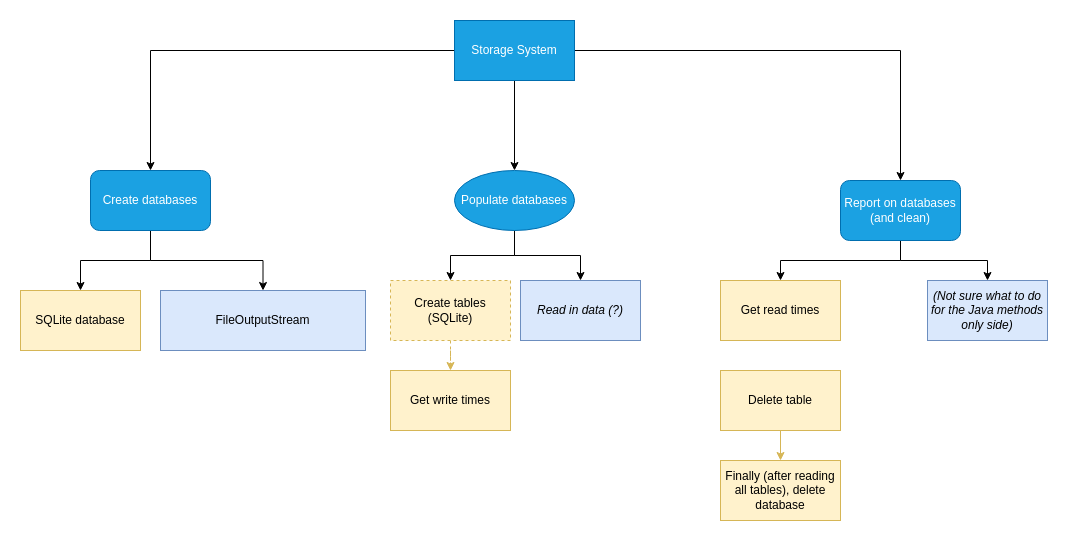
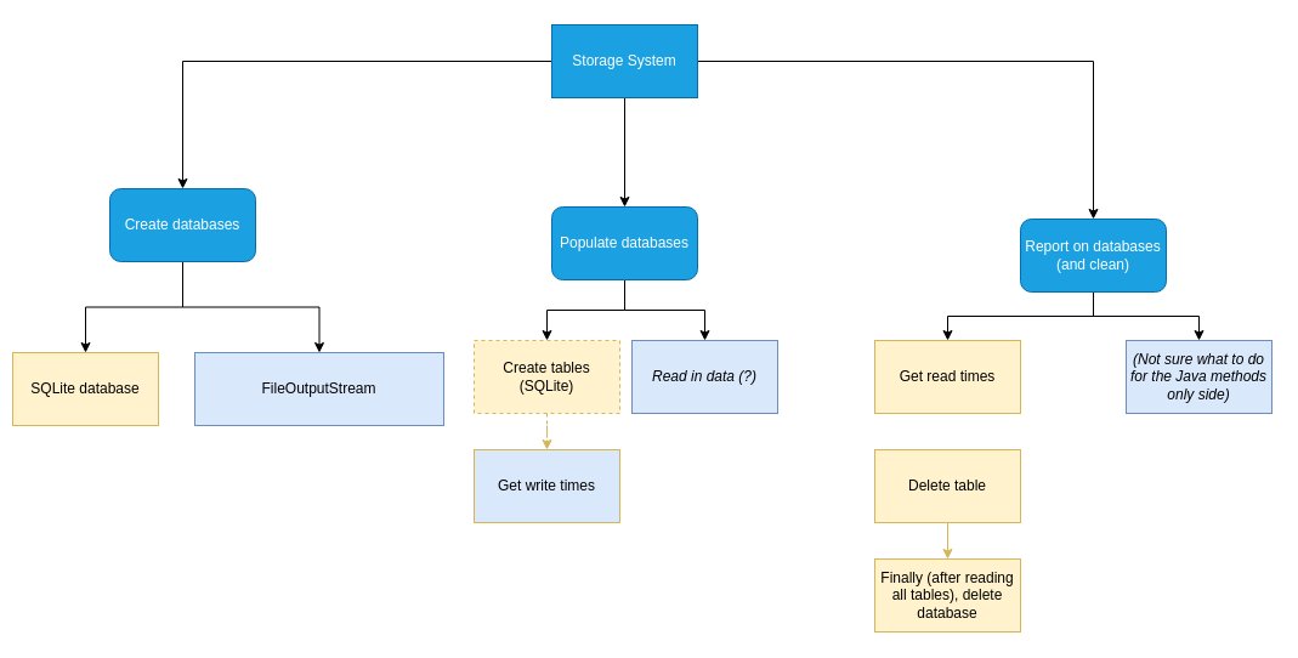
  <mxCell id="0" />
  <mxCell id="1" parent="0" />
  <mxCell id="2" style="edgeStyle=orthogonalEdgeStyle;rounded=0;orthogonalLoop=1;jettySize=auto;html=1;" parent="1" source="5" target="8" edge="1"><mxGeometry relative="1" as="geometry" /></mxCell>
  <mxCell id="3" style="edgeStyle=orthogonalEdgeStyle;rounded=0;orthogonalLoop=1;jettySize=auto;html=1;" parent="1" source="5" target="11" edge="1"><mxGeometry relative="1" as="geometry" /></mxCell>
  <mxCell id="4" style="edgeStyle=orthogonalEdgeStyle;rounded=0;orthogonalLoop=1;jettySize=auto;html=1;" parent="1" source="5" target="14" edge="1"><mxGeometry relative="1" as="geometry" /></mxCell>
  <mxCell id="5" value="Storage System" style="rounded=0;whiteSpace=wrap;html=1;fillColor=#1ba1e2;fontColor=#ffffff;strokeColor=#006EAF;" parent="1" vertex="1"><mxGeometry x="454" y="20" width="120" height="60" as="geometry" /></mxCell>
  <mxCell id="6" style="edgeStyle=orthogonalEdgeStyle;rounded=0;orthogonalLoop=1;jettySize=auto;html=1;" edge="1" parent="1" source="8" target="15"><mxGeometry relative="1" as="geometry"><mxPoint x="60" y="320" as="targetPoint" /></mxGeometry></mxCell>
  <mxCell id="7" style="edgeStyle=orthogonalEdgeStyle;rounded=0;orthogonalLoop=1;jettySize=auto;html=1;" edge="1" parent="1" source="8" target="16"><mxGeometry relative="1" as="geometry"><mxPoint x="230" y="310" as="targetPoint" /></mxGeometry></mxCell>
- <mxCell id="8" value="Create databases" style="rounded=1;whiteSpace=wrap;html=1;fillColor=#1ba1e2;fontColor=#ffffff;strokeColor=#006EAF;" parent="1" vertex="1"><mxGeometry x="90" y="170" width="120" height="60" as="geometry" /></mxCell>
+ <mxCell id="8" value="Create databases" style="rounded=1;whiteSpace=wrap;html=1;fillColor=#1ba1e2;fontColor=#ffffff;strokeColor=#006EAF;" parent="1" vertex="1"><mxGeometry x="90" y="155" width="120" height="60" as="geometry" /></mxCell>
  <mxCell id="9" style="edgeStyle=orthogonalEdgeStyle;rounded=0;orthogonalLoop=1;jettySize=auto;html=1;entryX=0.5;entryY=0;entryDx=0;entryDy=0;" edge="1" parent="1" source="11" target="18"><mxGeometry relative="1" as="geometry" /></mxCell>
  <mxCell id="10" style="edgeStyle=orthogonalEdgeStyle;rounded=0;orthogonalLoop=1;jettySize=auto;html=1;" edge="1" parent="1" source="11" target="19"><mxGeometry relative="1" as="geometry"><mxPoint x="620" y="310" as="targetPoint" /></mxGeometry></mxCell>
- <mxCell id="11" value="Populate databases" style="ellipse;whiteSpace=wrap;html=1;fillColor=#1ba1e2;fontColor=#ffffff;strokeColor=#006EAF;" parent="1" vertex="1"><mxGeometry x="454" y="170" width="120" height="60" as="geometry" /></mxCell>
+ <mxCell id="11" value="Populate databases" style="rounded=1;whiteSpace=wrap;html=1;fillColor=#1ba1e2;fontColor=#ffffff;strokeColor=#006EAF;" parent="1" vertex="1"><mxGeometry x="454" y="170" width="120" height="60" as="geometry" /></mxCell>
  <mxCell id="12" style="edgeStyle=orthogonalEdgeStyle;rounded=0;orthogonalLoop=1;jettySize=auto;html=1;" edge="1" parent="1" source="14" target="20"><mxGeometry relative="1" as="geometry"><mxPoint x="790" y="490" as="targetPoint" /></mxGeometry></mxCell>
  <mxCell id="13" value="" style="edgeStyle=orthogonalEdgeStyle;rounded=0;orthogonalLoop=1;jettySize=auto;html=1;" edge="1" parent="1" source="14" target="25"><mxGeometry relative="1" as="geometry"><mxPoint x="987" y="280" as="targetPoint" /></mxGeometry></mxCell>
  <mxCell id="14" value="Report on databases (and clean)" style="rounded=1;whiteSpace=wrap;html=1;fillColor=#1ba1e2;fontColor=#ffffff;strokeColor=#006EAF;" parent="1" vertex="1"><mxGeometry x="840" y="180" width="120" height="60" as="geometry" /></mxCell>
- <mxCell id="15" value="SQLite database" style="rounded=0;whiteSpace=wrap;html=1;fillColor=#fff2cc;strokeColor=#d6b656;" vertex="1" parent="1"><mxGeometry x="20" y="290" width="120" height="60" as="geometry" /></mxCell>
+ <mxCell id="15" value="SQLite database" style="rounded=0;whiteSpace=wrap;html=1;fillColor=#fff2cc;strokeColor=#d6b656;" vertex="1" parent="1"><mxGeometry x="10" y="290" width="120" height="60" as="geometry" /></mxCell>
  <mxCell id="16" value="FileOutputStream" style="rounded=0;whiteSpace=wrap;html=1;fillColor=#dae8fc;strokeColor=#6c8ebf;" vertex="1" parent="1"><mxGeometry x="160" y="290" width="205" height="60" as="geometry" /></mxCell>
  <mxCell id="17" value="" style="edgeStyle=orthogonalEdgeStyle;rounded=0;orthogonalLoop=1;jettySize=auto;html=1;fillColor=#fff2cc;strokeColor=#d6b656;dashed=1;" edge="1" parent="1" source="18" target="21"><mxGeometry relative="1" as="geometry" /></mxCell>
  <mxCell id="18" value="Create tables (SQLite)" style="rounded=0;whiteSpace=wrap;html=1;fillColor=#fff2cc;strokeColor=#d6b656;dashed=1;" vertex="1" parent="1"><mxGeometry x="390" y="280" width="120" height="60" as="geometry" /></mxCell>
  <mxCell id="19" value="&lt;i&gt;Read in data (?)&lt;/i&gt;" style="rounded=0;whiteSpace=wrap;html=1;fillColor=#dae8fc;strokeColor=#6c8ebf;" vertex="1" parent="1"><mxGeometry x="520" y="280" width="120" height="60" as="geometry" /></mxCell>
  <mxCell id="20" value="Get read times" style="rounded=0;whiteSpace=wrap;html=1;fillColor=#fff2cc;strokeColor=#d6b656;" vertex="1" parent="1"><mxGeometry x="720" y="280" width="120" height="60" as="geometry" /></mxCell>
- <mxCell id="21" value="Get write times" style="whiteSpace=wrap;html=1;rounded=0;fillColor=#fff2cc;strokeColor=#d6b656;" vertex="1" parent="1"><mxGeometry x="390" y="370" width="120" height="60" as="geometry" /></mxCell>
+ <mxCell id="21" value="Get write times" style="whiteSpace=wrap;html=1;rounded=0;fillColor=#dae8fc;strokeColor=#d6b656;" vertex="1" parent="1"><mxGeometry x="390" y="370" width="120" height="60" as="geometry" /></mxCell>
  <mxCell id="22" value="" style="edgeStyle=orthogonalEdgeStyle;rounded=0;orthogonalLoop=1;jettySize=auto;html=1;fillColor=#fff2cc;strokeColor=#d6b656;" edge="1" parent="1" source="23" target="24"><mxGeometry relative="1" as="geometry" /></mxCell>
  <mxCell id="23" value="Delete table" style="whiteSpace=wrap;html=1;rounded=0;fillColor=#fff2cc;strokeColor=#d6b656;" vertex="1" parent="1"><mxGeometry x="720" y="370" width="120" height="60" as="geometry" /></mxCell>
  <mxCell id="24" value="Finally (after reading all tables), delete database" style="whiteSpace=wrap;html=1;rounded=0;fillColor=#fff2cc;strokeColor=#d6b656;" vertex="1" parent="1"><mxGeometry x="720" y="460" width="120" height="60" as="geometry" /></mxCell>
  <mxCell id="25" value="&lt;i&gt;(Not sure what to do for the Java methods only side)&lt;/i&gt;" style="rounded=0;whiteSpace=wrap;html=1;fillColor=#dae8fc;strokeColor=#6c8ebf;" vertex="1" parent="1"><mxGeometry x="927" y="280" width="120" height="60" as="geometry" /></mxCell>
